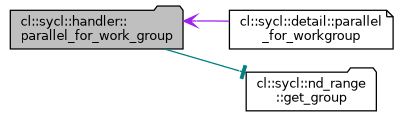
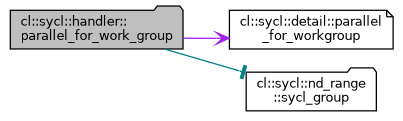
  digraph {
    rankdir=LR
    node [color=black fontname=Helvetica fontsize=10 shape=folder]
    edge [fontname=Helvetica fontsize=10 labelfontname=Helvetica labelfontsize=10 style=solid]
    n1 [fillcolor=grey75 fontcolor=black height=0.2 label="cl::sycl::handler::\lparallel_for_work_group" style=filled width=0.4]
    n2 [height=0.2 label="cl::sycl::detail::parallel\l_for_workgroup" shape=note width=0.4]
-   n3 [height=0.2 label="cl::sycl::nd_range\l::get_group" width=0.4]
-   n2 -> n1 [arrowhead=vee color=purple]
+   n3 [height=0.2 label="cl::sycl::nd_range\l::sycl_group" width=0.4]
+   n1 -> n2 [arrowhead=vee color=purple]
    n1 -> n3 [arrowhead=tee color=teal]
  }
